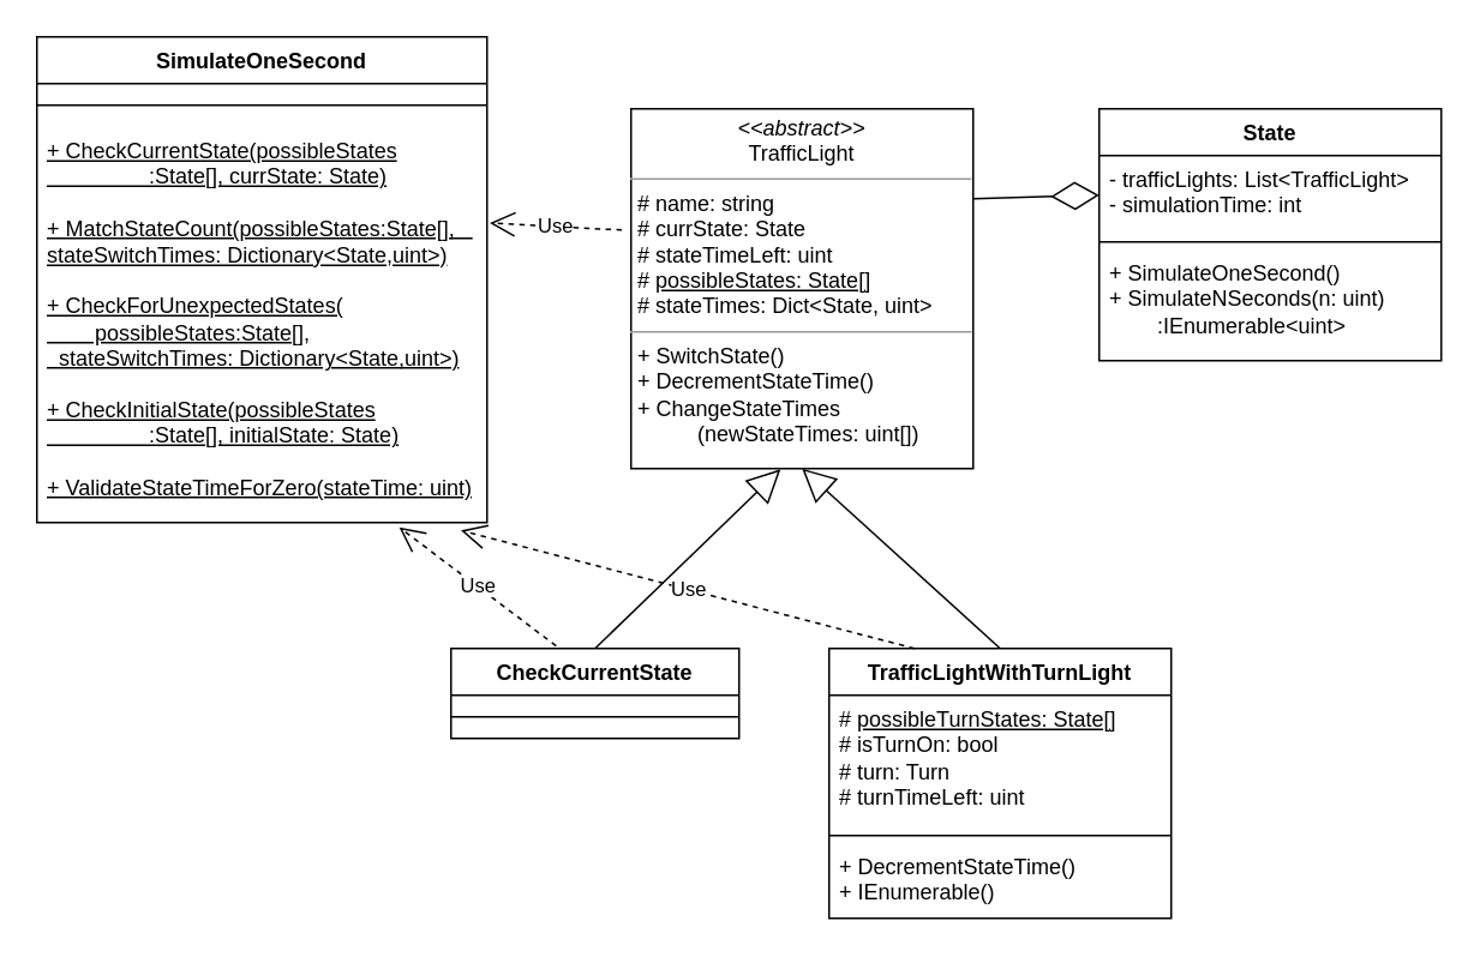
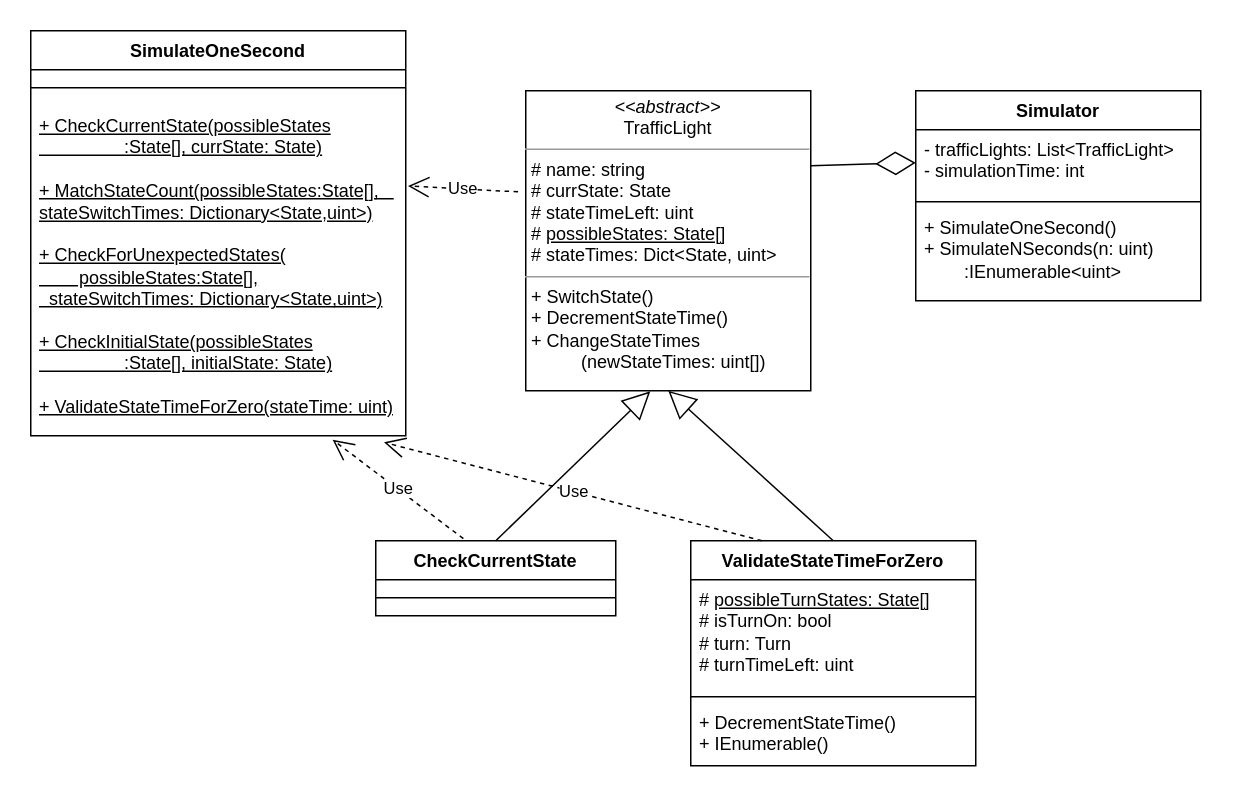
  <mxCell id="0" />
  <mxCell id="1" parent="0" />
  <mxCell id="2" value="CheckCurrentState" style="swimlane;fontStyle=1;align=center;verticalAlign=top;childLayout=stackLayout;horizontal=1;startSize=26;horizontalStack=0;resizeParent=1;resizeParentMax=0;resizeLast=0;collapsible=1;marginBottom=0;whiteSpace=wrap;html=1;" parent="1" vertex="1"><mxGeometry x="250" y="360" width="160" height="50" as="geometry" /></mxCell>
  <mxCell id="3" value="" style="line;strokeWidth=1;fillColor=none;align=left;verticalAlign=middle;spacingTop=-1;spacingLeft=3;spacingRight=3;rotatable=0;labelPosition=right;points=[];portConstraint=eastwest;strokeColor=inherit;" parent="2" vertex="1"><mxGeometry y="26" width="160" height="24" as="geometry" /></mxCell>
  <mxCell id="4" value="" style="endArrow=block;endSize=16;endFill=0;html=1;rounded=0;exitX=0.5;exitY=0;exitDx=0;exitDy=0;entryX=0.437;entryY=1.002;entryDx=0;entryDy=0;entryPerimeter=0;" parent="1" source="2" target="14" edge="1"><mxGeometry width="160" relative="1" as="geometry"><mxPoint x="520" y="270" as="sourcePoint" /><mxPoint x="424.24" y="283.672" as="targetPoint" /></mxGeometry></mxCell>
  <mxCell id="5" value="" style="endArrow=block;endSize=16;endFill=0;html=1;rounded=0;entryX=0.5;entryY=1;entryDx=0;entryDy=0;exitX=0.5;exitY=0;exitDx=0;exitDy=0;" parent="1" source="6" target="14" edge="1"><mxGeometry width="160" relative="1" as="geometry"><mxPoint x="530" y="360" as="sourcePoint" /><mxPoint x="436.97" y="282.304" as="targetPoint" /></mxGeometry></mxCell>
- <mxCell id="6" value="TrafficLightWithTurnLight" style="swimlane;fontStyle=1;align=center;verticalAlign=top;childLayout=stackLayout;horizontal=1;startSize=26;horizontalStack=0;resizeParent=1;resizeParentMax=0;resizeLast=0;collapsible=1;marginBottom=0;whiteSpace=wrap;html=1;" parent="1" vertex="1"><mxGeometry x="460" y="360" width="190" height="150" as="geometry" /></mxCell>
+ <mxCell id="6" value="ValidateStateTimeForZero" style="swimlane;fontStyle=1;align=center;verticalAlign=top;childLayout=stackLayout;horizontal=1;startSize=26;horizontalStack=0;resizeParent=1;resizeParentMax=0;resizeLast=0;collapsible=1;marginBottom=0;whiteSpace=wrap;html=1;" parent="1" vertex="1"><mxGeometry x="460" y="360" width="190" height="150" as="geometry" /></mxCell>
  <mxCell id="7" value="#&amp;nbsp;&lt;u&gt;possibleTurnStates: State[]&lt;/u&gt;&lt;br&gt;#&amp;nbsp;isTurnOn: bool&lt;br&gt;#&amp;nbsp;turn: Turn&lt;br&gt;#&amp;nbsp;turnTimeLeft: uint" style="text;strokeColor=none;fillColor=none;align=left;verticalAlign=top;spacingLeft=4;spacingRight=4;overflow=hidden;rotatable=0;points=[[0,0.5],[1,0.5]];portConstraint=eastwest;whiteSpace=wrap;html=1;" parent="6" vertex="1"><mxGeometry y="26" width="190" height="74" as="geometry" /></mxCell>
  <mxCell id="8" value="" style="line;strokeWidth=1;fillColor=none;align=left;verticalAlign=middle;spacingTop=-1;spacingLeft=3;spacingRight=3;rotatable=0;labelPosition=right;points=[];portConstraint=eastwest;strokeColor=inherit;" parent="6" vertex="1"><mxGeometry y="100" width="190" height="8" as="geometry" /></mxCell>
  <mxCell id="9" value="+&amp;nbsp;DecrementStateTime()&lt;br&gt;+&amp;nbsp;IEnumerable()" style="text;strokeColor=none;fillColor=none;align=left;verticalAlign=top;spacingLeft=4;spacingRight=4;overflow=hidden;rotatable=0;points=[[0,0.5],[1,0.5]];portConstraint=eastwest;whiteSpace=wrap;html=1;" parent="6" vertex="1"><mxGeometry y="108" width="190" height="42" as="geometry" /></mxCell>
- <mxCell id="10" value="State" style="swimlane;fontStyle=1;align=center;verticalAlign=top;childLayout=stackLayout;horizontal=1;startSize=26;horizontalStack=0;resizeParent=1;resizeParentMax=0;resizeLast=0;collapsible=1;marginBottom=0;whiteSpace=wrap;html=1;" parent="1" vertex="1"><mxGeometry x="610" y="60" width="190" height="140" as="geometry" /></mxCell>
+ <mxCell id="10" value="Simulator" style="swimlane;fontStyle=1;align=center;verticalAlign=top;childLayout=stackLayout;horizontal=1;startSize=26;horizontalStack=0;resizeParent=1;resizeParentMax=0;resizeLast=0;collapsible=1;marginBottom=0;whiteSpace=wrap;html=1;" parent="1" vertex="1"><mxGeometry x="610" y="60" width="190" height="140" as="geometry" /></mxCell>
  <mxCell id="11" value="- trafficLights:&amp;nbsp;List&amp;lt;TrafficLight&amp;gt;&lt;br&gt;- simulationTime: int" style="text;strokeColor=none;fillColor=none;align=left;verticalAlign=top;spacingLeft=4;spacingRight=4;overflow=hidden;rotatable=0;points=[[0,0.5],[1,0.5]];portConstraint=eastwest;whiteSpace=wrap;html=1;" parent="10" vertex="1"><mxGeometry y="26" width="190" height="44" as="geometry" /></mxCell>
  <mxCell id="12" value="" style="line;strokeWidth=1;fillColor=none;align=left;verticalAlign=middle;spacingTop=-1;spacingLeft=3;spacingRight=3;rotatable=0;labelPosition=right;points=[];portConstraint=eastwest;strokeColor=inherit;" parent="10" vertex="1"><mxGeometry y="70" width="190" height="8" as="geometry" /></mxCell>
  <mxCell id="13" value="+&amp;nbsp;SimulateOneSecond()&lt;br&gt;+ SimulateNSeconds(n: uint)&lt;br&gt;&amp;nbsp; &amp;nbsp; &amp;nbsp; &amp;nbsp; :IEnumerable&amp;lt;uint&amp;gt;" style="text;strokeColor=none;fillColor=none;align=left;verticalAlign=top;spacingLeft=4;spacingRight=4;overflow=hidden;rotatable=0;points=[[0,0.5],[1,0.5]];portConstraint=eastwest;whiteSpace=wrap;html=1;" parent="10" vertex="1"><mxGeometry y="78" width="190" height="62" as="geometry" /></mxCell>
  <mxCell id="14" value="&lt;p style=&quot;margin:0px;margin-top:4px;text-align:center;&quot;&gt;&lt;i&gt;&amp;lt;&amp;lt;abstract&amp;gt;&amp;gt;&lt;/i&gt;&lt;br&gt;TrafficLight&lt;br&gt;&lt;/p&gt;&lt;hr size=&quot;1&quot;&gt;&lt;p style=&quot;margin:0px;margin-left:4px;&quot;&gt;# name: string&lt;br style=&quot;border-color: var(--border-color);&quot;&gt;# currState: State&lt;br style=&quot;border-color: var(--border-color);&quot;&gt;# stateTimeLeft: uint&lt;br style=&quot;border-color: var(--border-color);&quot;&gt;# &lt;u&gt;possibleStates: State[]&lt;br style=&quot;border-color: var(--border-color);&quot;&gt;&lt;/u&gt;# stateTimes: Dict&amp;lt;State, uint&amp;gt;&lt;br&gt;&lt;/p&gt;&lt;hr size=&quot;1&quot;&gt;&lt;p style=&quot;margin:0px;margin-left:4px;&quot;&gt;+&amp;nbsp;SwitchState()&lt;br style=&quot;border-color: var(--border-color);&quot;&gt;+&amp;nbsp;DecrementStateTime()&lt;br style=&quot;border-color: var(--border-color);&quot;&gt;+&amp;nbsp;ChangeStateTimes&lt;br style=&quot;border-color: var(--border-color);&quot;&gt;&amp;nbsp; &amp;nbsp; &amp;nbsp; &amp;nbsp; &amp;nbsp; (newStateTimes: uint[])&lt;br&gt;&lt;/p&gt;" style="verticalAlign=top;align=left;overflow=fill;fontSize=12;fontFamily=Helvetica;html=1;whiteSpace=wrap;" parent="1" vertex="1"><mxGeometry x="350" y="60" width="190" height="200" as="geometry" /></mxCell>
  <mxCell id="15" value="" style="endArrow=diamondThin;endFill=0;endSize=24;html=1;rounded=0;exitX=1;exitY=0.25;exitDx=0;exitDy=0;entryX=0;entryY=0.5;entryDx=0;entryDy=0;" parent="1" source="14" target="11" edge="1"><mxGeometry width="160" relative="1" as="geometry"><mxPoint x="480" y="270" as="sourcePoint" /><mxPoint x="640" y="270" as="targetPoint" /></mxGeometry></mxCell>
  <mxCell id="16" value="SimulateOneSecond" style="swimlane;fontStyle=1;align=center;verticalAlign=top;childLayout=stackLayout;horizontal=1;startSize=26;horizontalStack=0;resizeParent=1;resizeParentMax=0;resizeLast=0;collapsible=1;marginBottom=0;whiteSpace=wrap;html=1;" parent="1" vertex="1"><mxGeometry x="20" y="20" width="250" height="270" as="geometry" /></mxCell>
  <mxCell id="17" value="" style="line;strokeWidth=1;fillColor=none;align=left;verticalAlign=middle;spacingTop=-1;spacingLeft=3;spacingRight=3;rotatable=0;labelPosition=right;points=[];portConstraint=eastwest;strokeColor=inherit;" parent="16" vertex="1"><mxGeometry y="26" width="250" height="24" as="geometry" /></mxCell>
  <mxCell id="18" value="&lt;u&gt;+&amp;nbsp;CheckCurrentState(possibleStates&lt;br&gt;&amp;nbsp; &amp;nbsp; &amp;nbsp; &amp;nbsp; &amp;nbsp; &amp;nbsp; &amp;nbsp; &amp;nbsp; &amp;nbsp;:State[], currState: State)&lt;br&gt;&lt;br&gt;+&amp;nbsp;MatchStateCount(possibleStates:State[],&amp;nbsp; &amp;nbsp; stateSwitchTimes: Dictionary&amp;lt;State,uint&amp;gt;)&lt;br&gt;&lt;br&gt;+&amp;nbsp;CheckForUnexpectedStates(&lt;br&gt;&amp;nbsp; &amp;nbsp; &amp;nbsp; &amp;nbsp; possibleStates:State[],&lt;br&gt;&amp;nbsp; stateSwitchTimes: Dictionary&amp;lt;State,uint&amp;gt;)&lt;br&gt;&lt;br&gt;+ CheckInitialState(possibleStates&lt;br style=&quot;border-color: var(--border-color);&quot;&gt;&amp;nbsp; &amp;nbsp; &amp;nbsp; &amp;nbsp; &amp;nbsp; &amp;nbsp; &amp;nbsp; &amp;nbsp; &amp;nbsp;:State[], initialState: State)&lt;br&gt;&lt;br&gt;+ ValidateStateTimeForZero(stateTime: uint)&lt;br&gt;&lt;/u&gt;" style="text;strokeColor=none;fillColor=none;align=left;verticalAlign=top;spacingLeft=4;spacingRight=4;overflow=hidden;rotatable=0;points=[[0,0.5],[1,0.5]];portConstraint=eastwest;whiteSpace=wrap;html=1;" parent="16" vertex="1"><mxGeometry y="50" width="250" height="220" as="geometry" /></mxCell>
  <mxCell id="19" value="Use" style="endArrow=open;endSize=12;dashed=1;html=1;rounded=0;exitX=-0.027;exitY=0.337;exitDx=0;exitDy=0;exitPerimeter=0;entryX=1.006;entryY=0.243;entryDx=0;entryDy=0;entryPerimeter=0;" parent="1" source="14" target="18" edge="1"><mxGeometry width="160" relative="1" as="geometry"><mxPoint x="330" y="280" as="sourcePoint" /><mxPoint x="490" y="280" as="targetPoint" /></mxGeometry></mxCell>
  <mxCell id="20" value="Use" style="endArrow=open;endSize=12;dashed=1;html=1;rounded=0;exitX=0.365;exitY=-0.028;exitDx=0;exitDy=0;entryX=0.805;entryY=1.012;entryDx=0;entryDy=0;entryPerimeter=0;exitPerimeter=0;" parent="1" source="2" target="18" edge="1"><mxGeometry width="160" relative="1" as="geometry"><mxPoint x="330" y="280" as="sourcePoint" /><mxPoint x="490" y="280" as="targetPoint" /></mxGeometry></mxCell>
  <mxCell id="21" value="Use" style="endArrow=open;endSize=12;dashed=1;html=1;rounded=0;exitX=0.25;exitY=0;exitDx=0;exitDy=0;entryX=0.942;entryY=1.02;entryDx=0;entryDy=0;entryPerimeter=0;" parent="1" source="6" target="18" edge="1"><mxGeometry width="160" relative="1" as="geometry"><mxPoint x="330" y="280" as="sourcePoint" /><mxPoint x="490" y="280" as="targetPoint" /></mxGeometry></mxCell>
